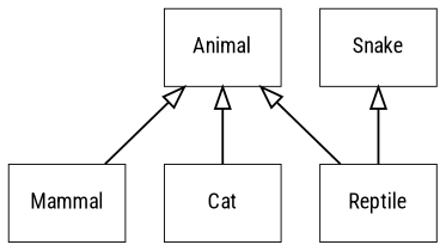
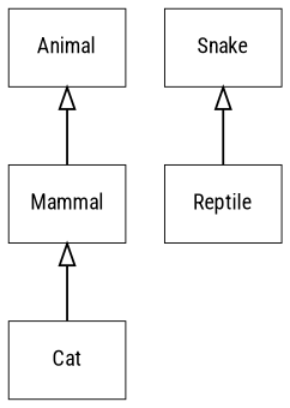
  digraph {
    fontname="Roboto Condensed"
    node [fontname="Roboto Condensed" fontsize=10 penwidth=0.5 shape=box]
    edge [arrowtail=onormal dir=back fontname="Roboto Condensed"]
    Animal
    Mammal
    Reptile
    Cat
    Snake
    subgraph sub_1 {
      Animal
      Mammal
      Reptile
      Cat
      Snake
    }
    Animal -> Mammal
-   Animal -> Reptile
-   Animal -> Cat
+   Mammal -> Cat
    Snake -> Reptile
  }
